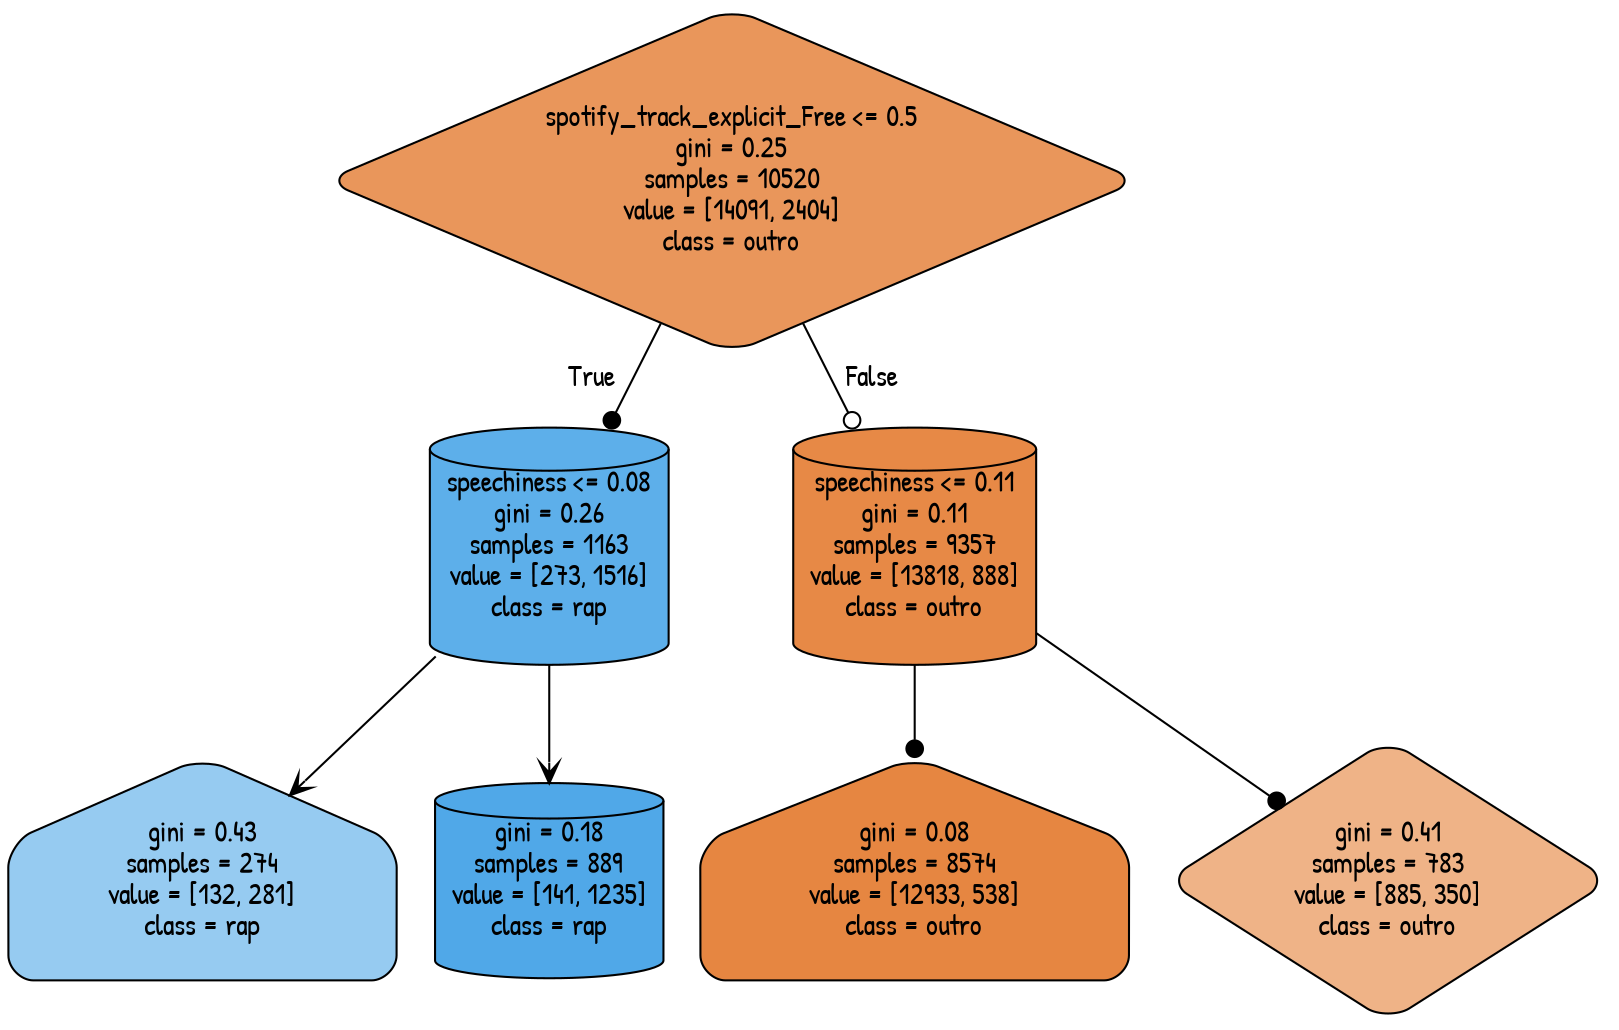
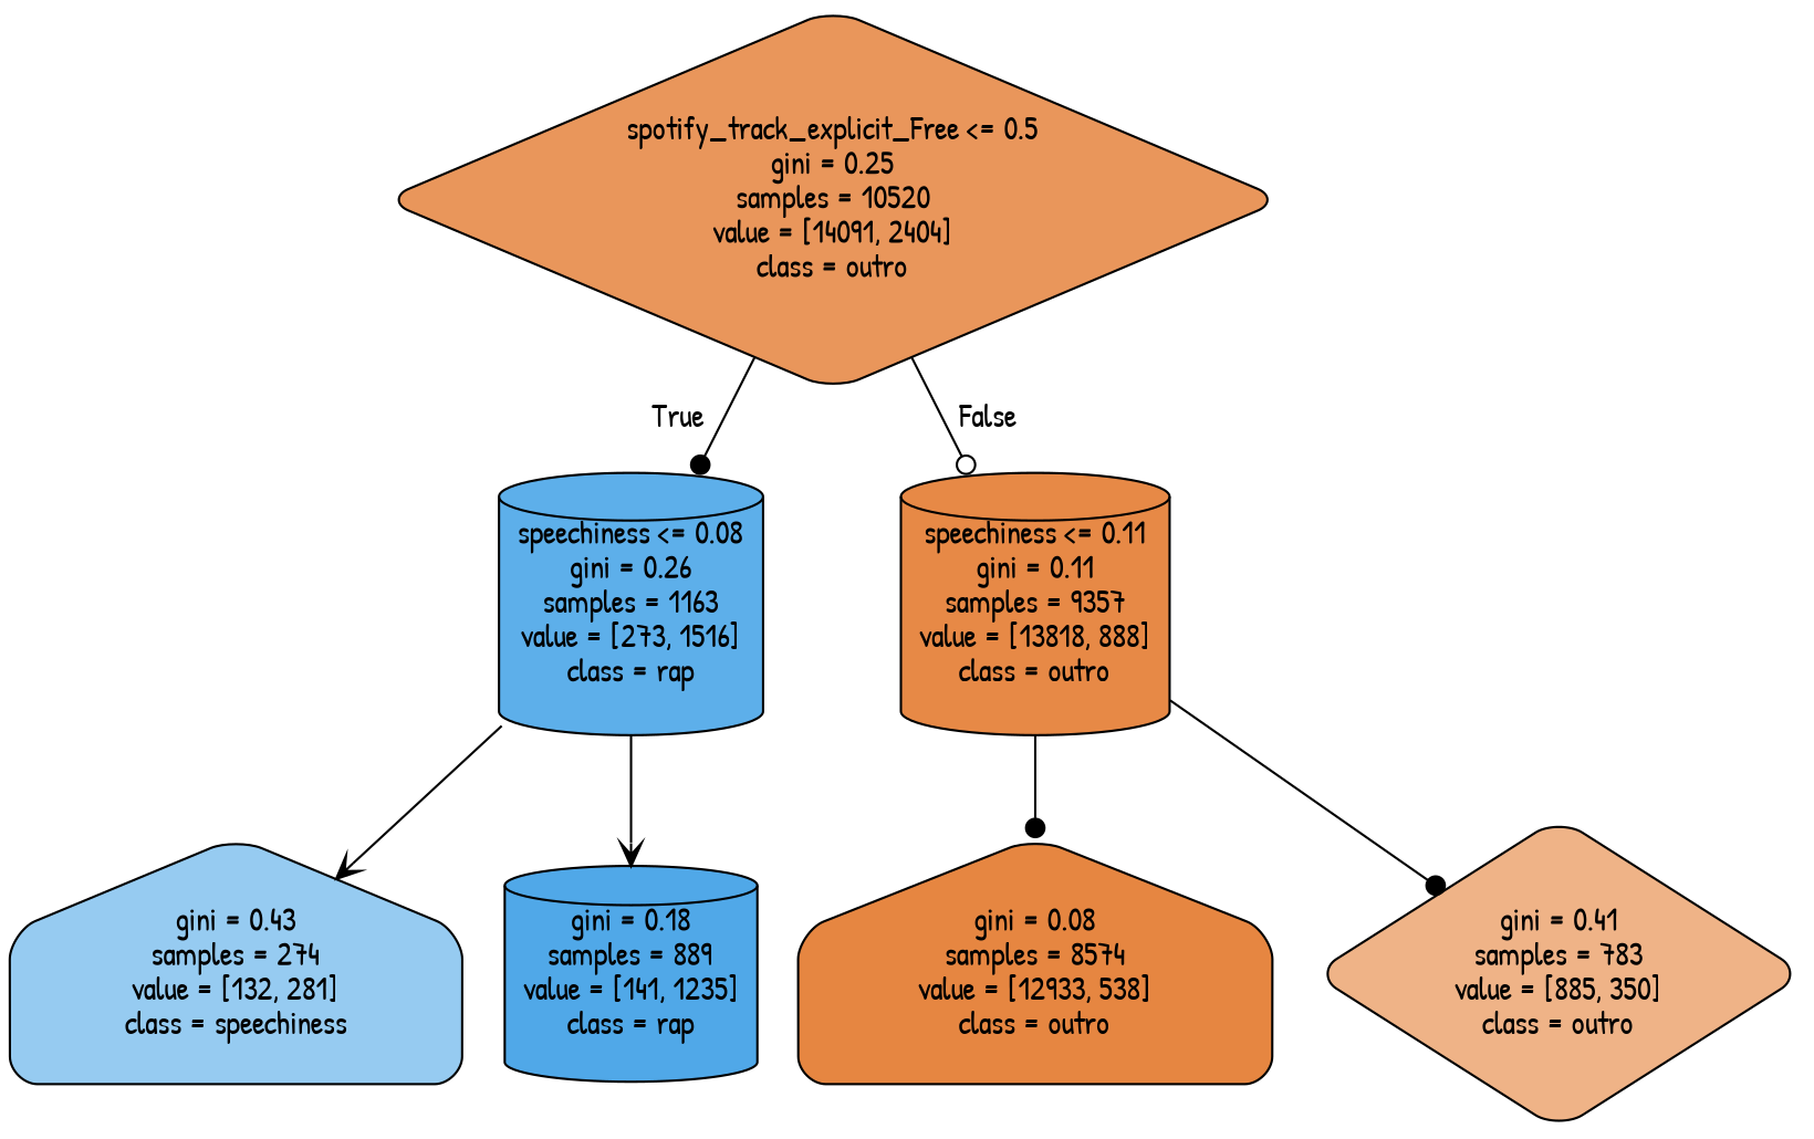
  digraph {
    fontname="Patrick Hand"
    node [color=black fontname="Patrick Hand" shape=cylinder style="filled, rounded"]
    edge [fontname="Patrick Hand" arrowhead=dot]
    n1 [fillcolor="#e9965b" label="spotify_track_explicit_Free <= 0.5\ngini = 0.25\nsamples = 10520\nvalue = [14091, 2404]\nclass = outro" shape=diamond]
    n2 [fillcolor="#5dafea" label="speechiness <= 0.08\ngini = 0.26\nsamples = 1163\nvalue = [273, 1516]\nclass = rap"]
    n3 [fillcolor="#e78946" label="speechiness <= 0.11\ngini = 0.11\nsamples = 9357\nvalue = [13818, 888]\nclass = outro"]
-   n4 [fillcolor="#96cbf1" label="gini = 0.43\nsamples = 274\nvalue = [132, 281]\nclass = rap" shape=house]
+   n4 [fillcolor="#96cbf1" label="gini = 0.43\nsamples = 274\nvalue = [132, 281]\nclass = speechiness" shape=house]
    n5 [fillcolor="#50a8e8" label="gini = 0.18\nsamples = 889\nvalue = [141, 1235]\nclass = rap"]
    n6 [fillcolor="#e68641" label="gini = 0.08\nsamples = 8574\nvalue = [12933, 538]\nclass = outro" shape=house]
    n7 [fillcolor="#efb387" label="gini = 0.41\nsamples = 783\nvalue = [885, 350]\nclass = outro" shape=diamond]
    n1 -> n2 [headlabel=True labelangle=45 labeldistance=2.5]
    n1 -> n3 [headlabel=False labelangle=-45 labeldistance=2.5 arrowhead=odot]
    n2 -> n4 [arrowhead=vee]
    n2 -> n5 [arrowhead=vee]
    n3 -> n6
    n3 -> n7
  }
